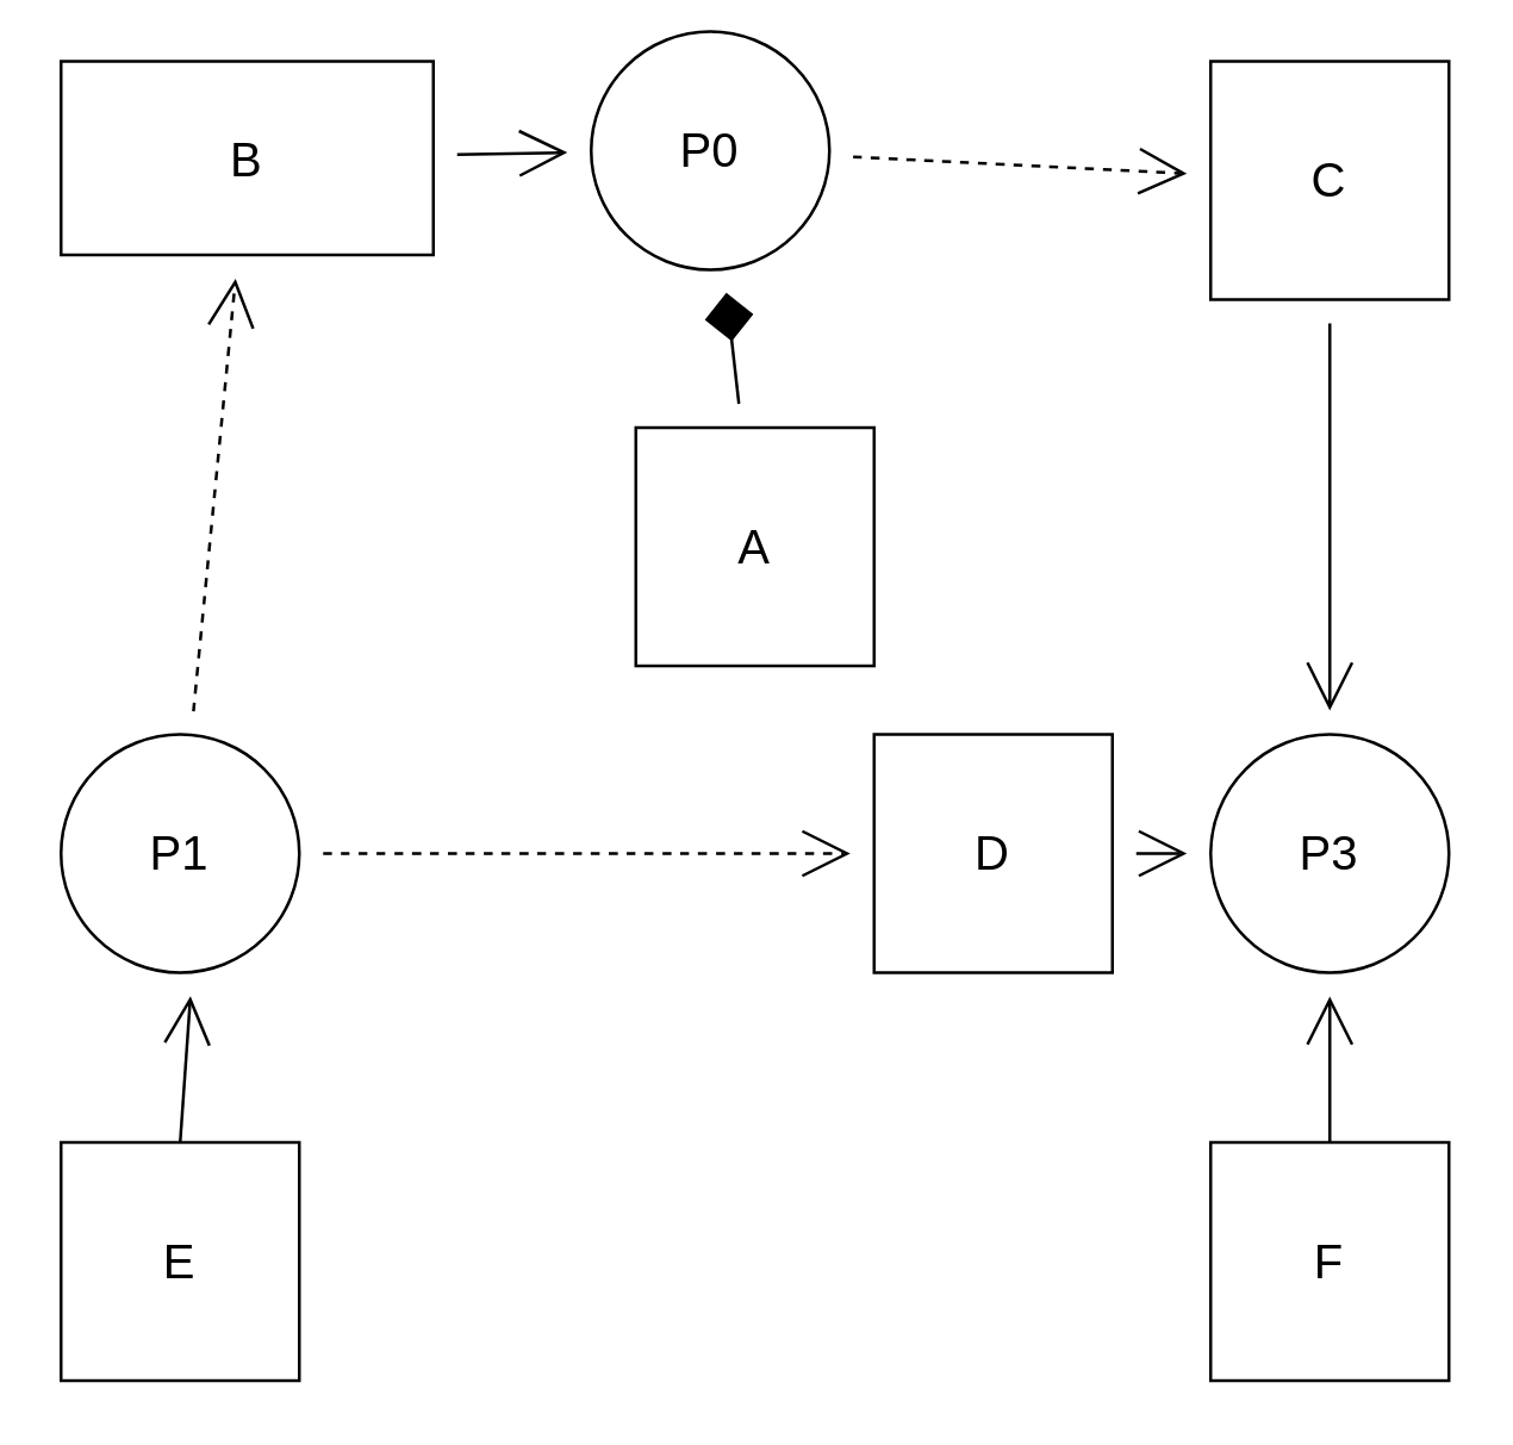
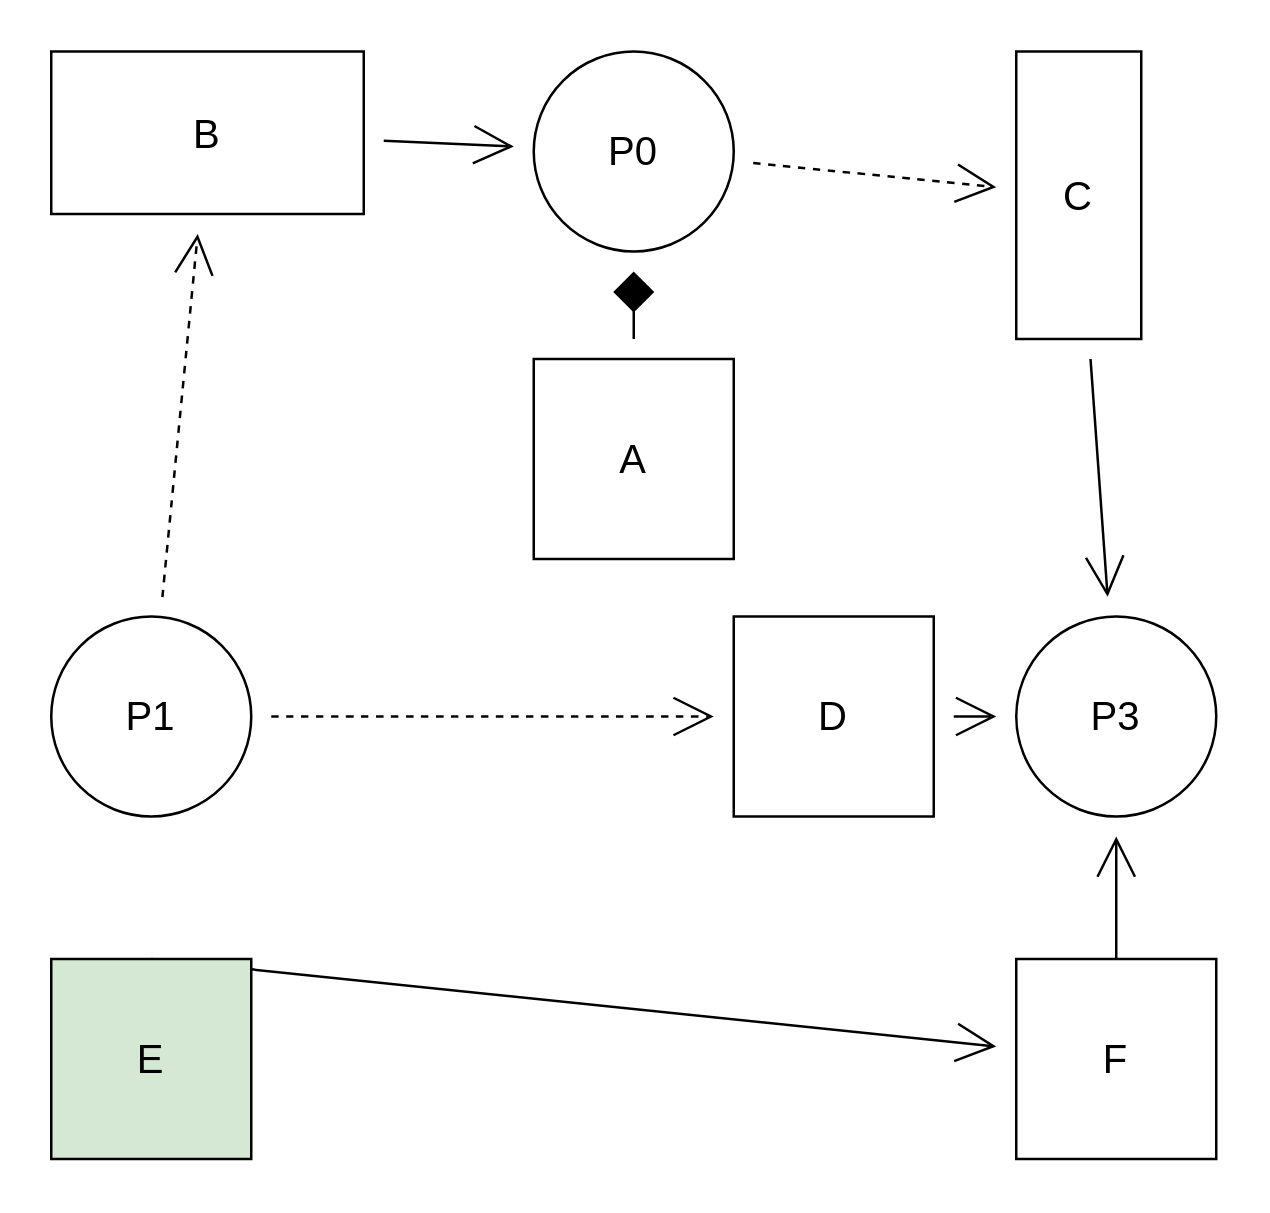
  <mxCell id="0" />
  <mxCell id="1" parent="0" />
  <mxCell id="2" style="rounded=0;orthogonalLoop=1;jettySize=auto;html=1;fontSize=12;endArrow=open;startSize=14;endSize=14;sourcePerimeterSpacing=8;targetPerimeterSpacing=8;" edge="1" parent="1" source="13" target="3"><mxGeometry relative="1" as="geometry"><mxPoint x="493" y="296" as="targetPoint" /></mxGeometry></mxCell>
  <mxCell id="3" value="P3" style="ellipse;whiteSpace=wrap;html=1;fontSize=16;" vertex="1" parent="1"><mxGeometry x="406" y="246" width="80" height="80" as="geometry" /></mxCell>
  <mxCell id="4" style="edgeStyle=none;curved=1;rounded=0;orthogonalLoop=1;jettySize=auto;html=1;fontSize=12;endArrow=open;startSize=14;endSize=14;sourcePerimeterSpacing=8;targetPerimeterSpacing=8;dashed=1;" edge="1" parent="1" source="5" target="17"><mxGeometry relative="1" as="geometry" /></mxCell>
  <mxCell id="5" value="P1" style="ellipse;whiteSpace=wrap;html=1;fontSize=16;" vertex="1" parent="1"><mxGeometry x="20" y="246" width="80" height="80" as="geometry" /></mxCell>
  <mxCell id="6" style="edgeStyle=none;curved=1;rounded=0;orthogonalLoop=1;jettySize=auto;html=1;fontSize=12;endArrow=open;startSize=14;endSize=14;sourcePerimeterSpacing=8;targetPerimeterSpacing=8;dashed=1;" edge="1" parent="1" source="7" target="15"><mxGeometry relative="1" as="geometry" /></mxCell>
- <mxCell id="7" value="P0" style="ellipse;whiteSpace=wrap;html=1;fontSize=16;" vertex="1" parent="1"><mxGeometry x="198" y="10" width="80" height="80" as="geometry" /></mxCell>
+ <mxCell id="7" value="P0" style="ellipse;whiteSpace=wrap;html=1;fontSize=16;" vertex="1" parent="1"><mxGeometry x="213" y="20" width="80" height="80" as="geometry" /></mxCell>
  <mxCell id="8" style="edgeStyle=none;curved=1;rounded=0;orthogonalLoop=1;jettySize=auto;html=1;exitX=0.5;exitY=0;exitDx=0;exitDy=0;fontSize=12;endArrow=open;startSize=14;endSize=14;sourcePerimeterSpacing=8;targetPerimeterSpacing=8;" edge="1" parent="1" source="9" target="3"><mxGeometry relative="1" as="geometry"><mxPoint x="376" y="352" as="targetPoint" /></mxGeometry></mxCell>
  <mxCell id="9" value="F" style="whiteSpace=wrap;html=1;aspect=fixed;fontSize=16;" vertex="1" parent="1"><mxGeometry x="406" y="383" width="80" height="80" as="geometry" /></mxCell>
- <mxCell id="10" style="edgeStyle=none;curved=1;rounded=0;orthogonalLoop=1;jettySize=auto;html=1;exitX=0.5;exitY=0;exitDx=0;exitDy=0;fontSize=12;endArrow=open;startSize=14;endSize=14;sourcePerimeterSpacing=8;targetPerimeterSpacing=8;" edge="1" parent="1" source="11" target="5"><mxGeometry relative="1" as="geometry" /></mxCell>
- <mxCell id="11" value="E" style="whiteSpace=wrap;html=1;aspect=fixed;fontSize=16;" vertex="1" parent="1"><mxGeometry x="20" y="383" width="80" height="80" as="geometry" /></mxCell>
+ <mxCell id="10" style="edgeStyle=none;curved=1;rounded=0;orthogonalLoop=1;jettySize=auto;html=1;exitX=0.5;exitY=0;exitDx=0;exitDy=0;fontSize=12;endArrow=open;startSize=14;endSize=14;sourcePerimeterSpacing=8;targetPerimeterSpacing=8;" edge="1" parent="1" source="11" target="9"><mxGeometry relative="1" as="geometry" /></mxCell>
+ <mxCell id="11" value="E" style="whiteSpace=wrap;html=1;aspect=fixed;fontSize=16;fillColor=#d5e8d4;" vertex="1" parent="1"><mxGeometry x="20" y="383" width="80" height="80" as="geometry" /></mxCell>
  <mxCell id="12" style="edgeStyle=none;curved=1;rounded=0;orthogonalLoop=1;jettySize=auto;html=1;fontSize=12;endArrow=open;startSize=14;endSize=14;sourcePerimeterSpacing=8;targetPerimeterSpacing=8;dashed=1;" edge="1" parent="1" source="5" target="13"><mxGeometry relative="1" as="geometry"><mxPoint x="138" y="325" as="targetPoint" /></mxGeometry></mxCell>
  <mxCell id="13" value="D" style="whiteSpace=wrap;html=1;aspect=fixed;fontSize=16;" vertex="1" parent="1"><mxGeometry x="293" y="246" width="80" height="80" as="geometry" /></mxCell>
  <mxCell id="14" style="edgeStyle=none;curved=1;rounded=0;orthogonalLoop=1;jettySize=auto;html=1;fontSize=12;endArrow=open;startSize=14;endSize=14;sourcePerimeterSpacing=8;targetPerimeterSpacing=8;" edge="1" parent="1" source="15" target="3"><mxGeometry relative="1" as="geometry" /></mxCell>
- <mxCell id="15" value="C" style="whiteSpace=wrap;html=1;aspect=fixed;fontSize=16;" vertex="1" parent="1"><mxGeometry x="406" y="20" width="80" height="80" as="geometry" /></mxCell>
+ <mxCell id="15" value="C" style="whiteSpace=wrap;html=1;aspect=fixed;fontSize=16;" vertex="1" parent="1"><mxGeometry x="406" y="20" width="50" height="115" as="geometry" /></mxCell>
  <mxCell id="16" style="edgeStyle=none;curved=1;rounded=0;orthogonalLoop=1;jettySize=auto;html=1;fontSize=12;endArrow=open;startSize=14;endSize=14;sourcePerimeterSpacing=8;targetPerimeterSpacing=8;" edge="1" parent="1" source="17" target="7"><mxGeometry relative="1" as="geometry" /></mxCell>
  <mxCell id="17" value="B" style="whiteSpace=wrap;html=1;aspect=fixed;fontSize=16;" vertex="1" parent="1"><mxGeometry x="20" y="20" width="125" height="65" as="geometry" /></mxCell>
  <mxCell id="18" style="edgeStyle=none;curved=1;rounded=0;orthogonalLoop=1;jettySize=auto;html=1;fontSize=12;endArrow=diamond;startSize=14;endSize=14;sourcePerimeterSpacing=8;targetPerimeterSpacing=8;" edge="1" parent="1" source="19" target="7"><mxGeometry relative="1" as="geometry" /></mxCell>
  <mxCell id="19" value="A" style="whiteSpace=wrap;html=1;aspect=fixed;fontSize=16;" vertex="1" parent="1"><mxGeometry x="213" y="143" width="80" height="80" as="geometry" /></mxCell>
